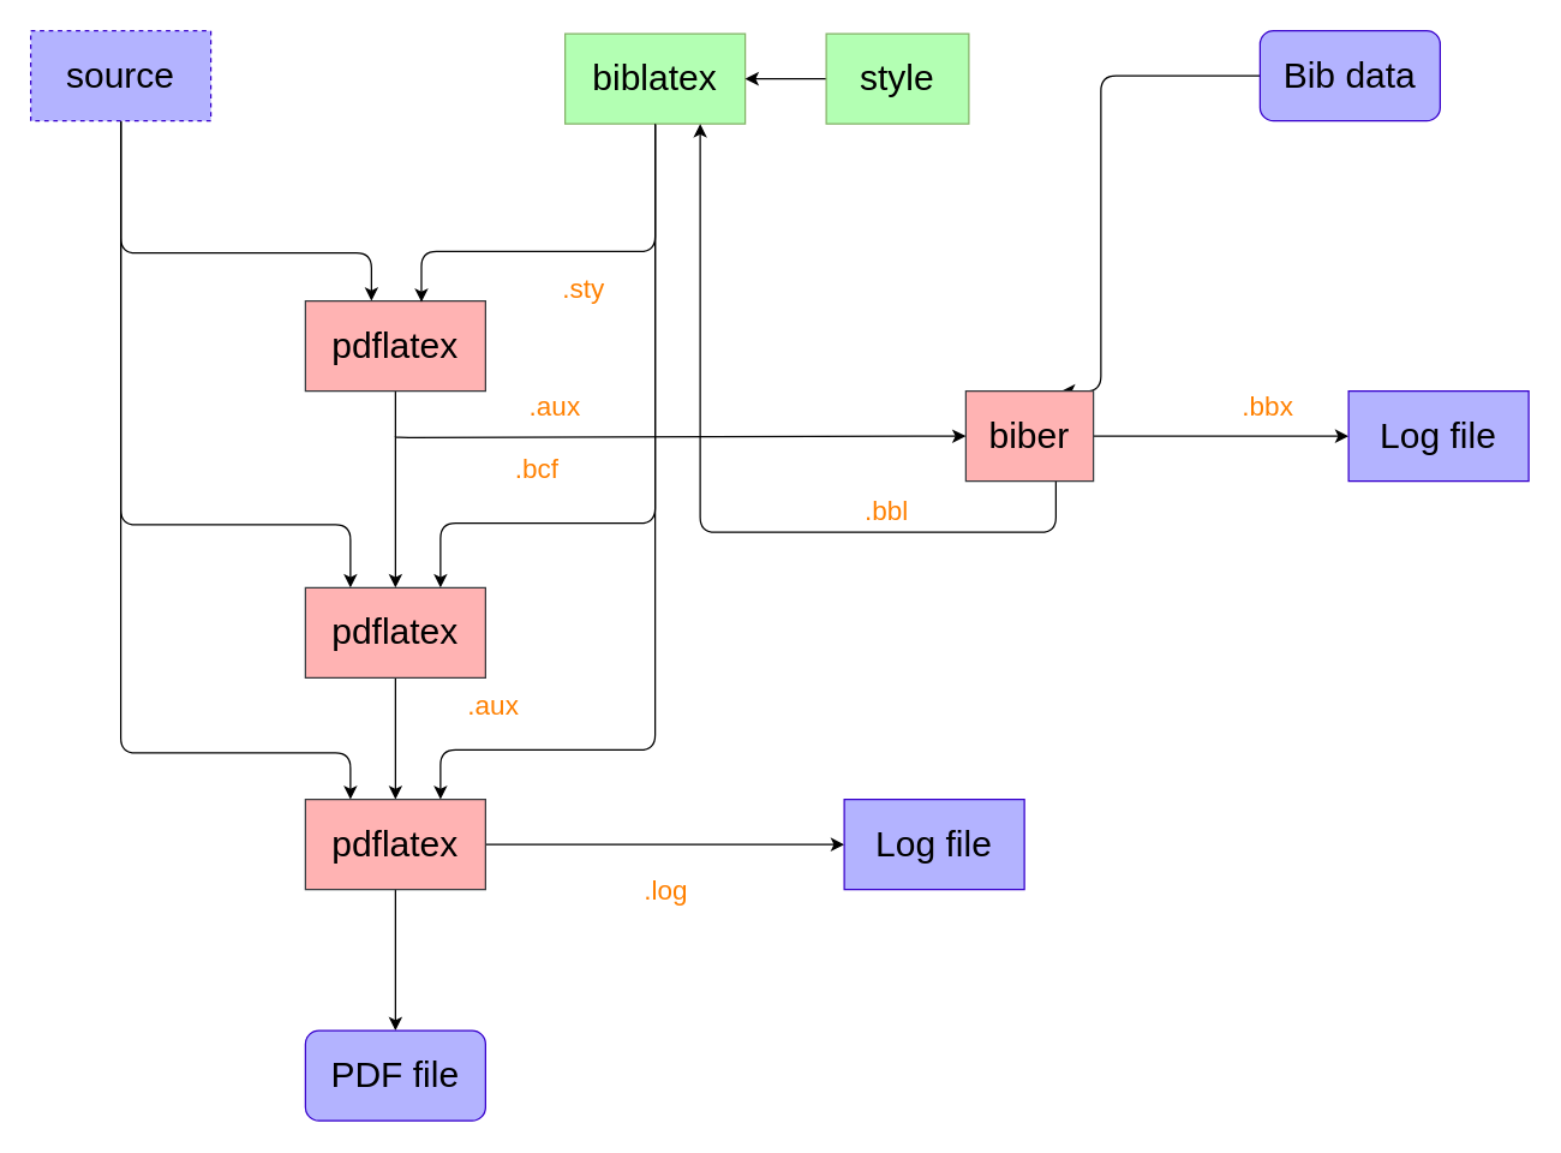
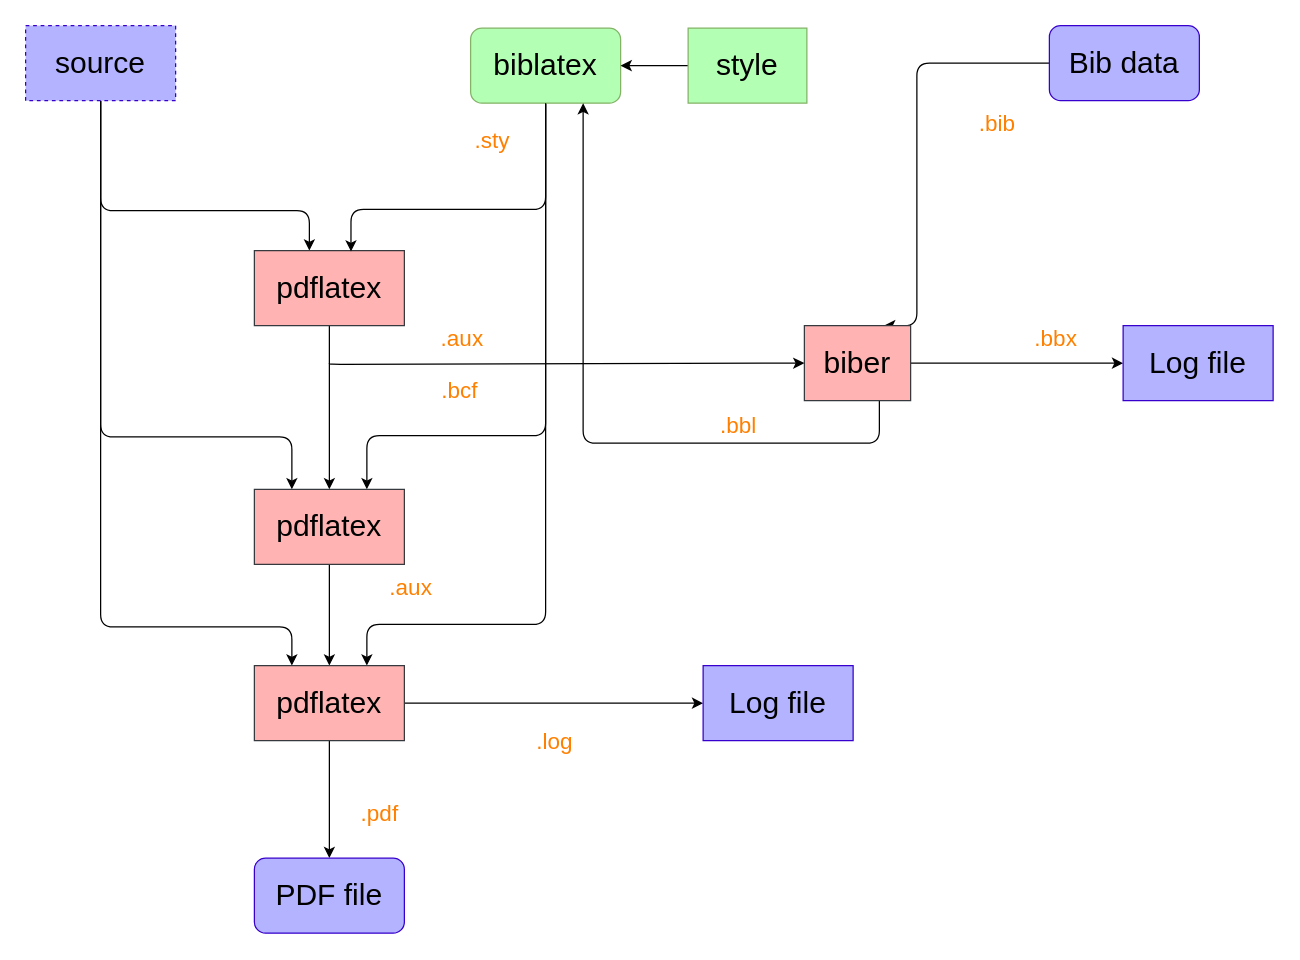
  <mxCell id="0" />
  <mxCell id="1" parent="0" />
  <mxCell id="2" style="edgeStyle=orthogonalEdgeStyle;html=1;exitX=0.5;exitY=1;exitDx=0;exitDy=0;" parent="1" source="5" target="10" edge="1"><mxGeometry relative="1" as="geometry"><mxPoint x="86.333" y="126" as="targetPoint" /><Array as="points"><mxPoint x="80" y="168" /><mxPoint x="247" y="168" /></Array></mxGeometry></mxCell>
  <mxCell id="3" style="edgeStyle=orthogonalEdgeStyle;shape=connector;rounded=1;html=1;exitX=0.5;exitY=1;exitDx=0;exitDy=0;entryX=0.25;entryY=0;entryDx=0;entryDy=0;strokeColor=default;align=center;verticalAlign=middle;fontFamily=Helvetica;fontSize=11;fontColor=default;labelBackgroundColor=default;endArrow=classic;" parent="1" source="5" target="16" edge="1"><mxGeometry relative="1" as="geometry"><Array as="points"><mxPoint x="80" y="349" /><mxPoint x="233" y="349" /></Array></mxGeometry></mxCell>
  <mxCell id="4" style="edgeStyle=orthogonalEdgeStyle;shape=connector;rounded=1;html=1;exitX=0.5;exitY=1;exitDx=0;exitDy=0;entryX=0.25;entryY=0;entryDx=0;entryDy=0;strokeColor=default;align=center;verticalAlign=middle;fontFamily=Helvetica;fontSize=11;fontColor=default;labelBackgroundColor=default;endArrow=classic;" parent="1" source="5" target="19" edge="1"><mxGeometry relative="1" as="geometry"><Array as="points"><mxPoint x="80" y="501" /><mxPoint x="233" y="501" /></Array></mxGeometry></mxCell>
  <mxCell id="5" value="&lt;font style=&quot;font-size: 24px; color: light-dark(rgb(0, 0, 0), rgb(0, 0, 0));&quot;&gt;source&lt;/font&gt;" style="rounded=0;whiteSpace=wrap;html=1;fillColor=light-dark(#B3B3FF,#B3B3FF);fontColor=#ffffff;strokeColor=#3700CC;dashed=1;" parent="1" vertex="1"><mxGeometry x="20" y="20" width="120" height="60" as="geometry" /></mxCell>
  <mxCell id="6" style="edgeStyle=orthogonalEdgeStyle;shape=connector;rounded=1;html=1;exitX=0.5;exitY=1;exitDx=0;exitDy=0;entryX=0.75;entryY=0;entryDx=0;entryDy=0;strokeColor=default;align=center;verticalAlign=middle;fontFamily=Helvetica;fontSize=11;fontColor=default;labelBackgroundColor=default;resizable=0;endArrow=classic;" parent="1" source="8" target="16" edge="1"><mxGeometry relative="1" as="geometry"><Array as="points"><mxPoint x="436" y="348" /><mxPoint x="293" y="348" /></Array></mxGeometry></mxCell>
  <mxCell id="7" style="edgeStyle=orthogonalEdgeStyle;shape=connector;rounded=1;html=1;exitX=0.5;exitY=1;exitDx=0;exitDy=0;entryX=0.75;entryY=0;entryDx=0;entryDy=0;strokeColor=default;align=center;verticalAlign=middle;fontFamily=Helvetica;fontSize=11;fontColor=default;labelBackgroundColor=default;resizable=0;endArrow=classic;" parent="1" source="8" target="19" edge="1"><mxGeometry relative="1" as="geometry"><Array as="points"><mxPoint x="436" y="499" /><mxPoint x="293" y="499" /></Array></mxGeometry></mxCell>
- <mxCell id="8" value="&lt;font style=&quot;font-size: 24px; color: light-dark(rgb(0, 0, 0), rgb(0, 0, 0));&quot;&gt;biblatex&lt;/font&gt;" style="rounded=0;whiteSpace=wrap;html=1;fillColor=light-dark(#B3FFB3,#B3FFB3);strokeColor=#82b366;gradientColor=none;" parent="1" vertex="1"><mxGeometry x="376" y="22" width="120" height="60" as="geometry" /></mxCell>
+ <mxCell id="8" value="&lt;font style=&quot;font-size: 24px; color: light-dark(rgb(0, 0, 0), rgb(0, 0, 0));&quot;&gt;biblatex&lt;/font&gt;" style="whiteSpace=wrap;html=1;fillColor=light-dark(#B3FFB3,#B3FFB3);strokeColor=#82b366;gradientColor=none;rounded=1;" parent="1" vertex="1"><mxGeometry x="376" y="22" width="120" height="60" as="geometry" /></mxCell>
  <mxCell id="9" style="edgeStyle=orthogonalEdgeStyle;shape=connector;rounded=1;html=1;exitX=0.5;exitY=1;exitDx=0;exitDy=0;entryX=0.5;entryY=0;entryDx=0;entryDy=0;strokeColor=default;align=center;verticalAlign=middle;fontFamily=Helvetica;fontSize=11;fontColor=default;labelBackgroundColor=default;endArrow=classic;" parent="1" source="10" target="16" edge="1"><mxGeometry relative="1" as="geometry" /></mxCell>
  <mxCell id="10" value="&lt;font style=&quot;font-size: 24px; color: light-dark(rgb(0, 0, 0), rgb(0, 0, 0));&quot;&gt;pdflatex&lt;/font&gt;" style="rounded=0;whiteSpace=wrap;html=1;fillColor=light-dark(#FFB3B3,#FFB3B3);strokeColor=#36393d;" parent="1" vertex="1"><mxGeometry x="203" y="200" width="120" height="60" as="geometry" /></mxCell>
  <mxCell id="11" style="edgeStyle=orthogonalEdgeStyle;shape=connector;rounded=1;html=1;exitX=0;exitY=0.5;exitDx=0;exitDy=0;entryX=1;entryY=0.5;entryDx=0;entryDy=0;strokeColor=default;align=center;verticalAlign=middle;fontFamily=Helvetica;fontSize=11;fontColor=default;labelBackgroundColor=default;resizable=0;endArrow=classic;" parent="1" source="12" target="8" edge="1"><mxGeometry relative="1" as="geometry" /></mxCell>
  <mxCell id="12" value="&lt;font style=&quot;font-size: 24px; color: light-dark(rgb(0, 0, 0), rgb(0, 0, 0));&quot;&gt;style&lt;/font&gt;" style="rounded=0;whiteSpace=wrap;html=1;fillColor=light-dark(#B3FFB3,#B3FFB3);strokeColor=#82b366;gradientColor=none;" parent="1" vertex="1"><mxGeometry x="550" y="22" width="95" height="60" as="geometry" /></mxCell>
  <mxCell id="13" style="edgeStyle=orthogonalEdgeStyle;shape=connector;rounded=1;html=1;exitX=0;exitY=0.5;exitDx=0;exitDy=0;entryX=0.75;entryY=0;entryDx=0;entryDy=0;strokeColor=default;align=center;verticalAlign=middle;fontFamily=Helvetica;fontSize=11;fontColor=default;labelBackgroundColor=default;resizable=0;endArrow=classic;" parent="1" source="14" target="22" edge="1"><mxGeometry relative="1" as="geometry"><Array as="points"><mxPoint x="733" y="50" /></Array></mxGeometry></mxCell>
  <mxCell id="14" value="&lt;font style=&quot;font-size: 24px; color: light-dark(rgb(0, 0, 0), rgb(0, 0, 0));&quot;&gt;Bib data&lt;/font&gt;" style="whiteSpace=wrap;html=1;fillColor=light-dark(#B3B3FF,#B3B3FF);fontColor=#ffffff;strokeColor=#3700CC;rounded=1;" parent="1" vertex="1"><mxGeometry x="839" y="20" width="120" height="60" as="geometry" /></mxCell>
  <mxCell id="15" style="edgeStyle=orthogonalEdgeStyle;shape=connector;rounded=1;html=1;exitX=0.5;exitY=1;exitDx=0;exitDy=0;strokeColor=default;align=center;verticalAlign=middle;fontFamily=Helvetica;fontSize=11;fontColor=default;labelBackgroundColor=default;resizable=0;endArrow=classic;" parent="1" source="16" target="19" edge="1"><mxGeometry relative="1" as="geometry" /></mxCell>
  <mxCell id="16" value="&lt;font style=&quot;font-size: 24px; color: light-dark(rgb(0, 0, 0), rgb(0, 0, 0));&quot;&gt;pdflatex&lt;/font&gt;" style="rounded=0;whiteSpace=wrap;html=1;fillColor=light-dark(#FFB3B3,#FFB3B3);strokeColor=#36393d;" parent="1" vertex="1"><mxGeometry x="203" y="391" width="120" height="60" as="geometry" /></mxCell>
  <mxCell id="17" style="edgeStyle=orthogonalEdgeStyle;shape=connector;rounded=1;html=1;exitX=0.5;exitY=1;exitDx=0;exitDy=0;entryX=0.5;entryY=0;entryDx=0;entryDy=0;strokeColor=default;align=center;verticalAlign=middle;fontFamily=Helvetica;fontSize=11;fontColor=default;labelBackgroundColor=default;resizable=0;endArrow=classic;" parent="1" source="19" target="25" edge="1"><mxGeometry relative="1" as="geometry" /></mxCell>
  <mxCell id="18" style="edgeStyle=orthogonalEdgeStyle;shape=connector;rounded=1;html=1;entryX=0;entryY=0.5;entryDx=0;entryDy=0;strokeColor=default;align=center;verticalAlign=middle;fontFamily=Helvetica;fontSize=11;fontColor=default;labelBackgroundColor=default;resizable=0;endArrow=classic;" parent="1" source="19" target="24" edge="1"><mxGeometry relative="1" as="geometry" /></mxCell>
  <mxCell id="19" value="&lt;font style=&quot;font-size: 24px; color: light-dark(rgb(0, 0, 0), rgb(0, 0, 0));&quot;&gt;pdflatex&lt;/font&gt;" style="rounded=0;whiteSpace=wrap;html=1;fillColor=light-dark(#FFB3B3,#FFB3B3);strokeColor=#36393d;" parent="1" vertex="1"><mxGeometry x="203" y="532" width="120" height="60" as="geometry" /></mxCell>
  <mxCell id="20" style="edgeStyle=orthogonalEdgeStyle;shape=connector;rounded=1;html=1;entryX=0.75;entryY=1;entryDx=0;entryDy=0;strokeColor=default;align=center;verticalAlign=middle;fontFamily=Helvetica;fontSize=11;fontColor=default;labelBackgroundColor=default;resizable=0;endArrow=classic;" parent="1" source="22" target="8" edge="1"><mxGeometry relative="1" as="geometry"><Array as="points"><mxPoint x="703" y="354" /><mxPoint x="466" y="354" /></Array></mxGeometry></mxCell>
  <mxCell id="21" style="edgeStyle=orthogonalEdgeStyle;shape=connector;rounded=1;html=1;exitX=1;exitY=0.5;exitDx=0;exitDy=0;entryX=0;entryY=0.5;entryDx=0;entryDy=0;strokeColor=default;align=center;verticalAlign=middle;fontFamily=Helvetica;fontSize=11;fontColor=default;labelBackgroundColor=default;resizable=0;endArrow=classic;" parent="1" source="22" target="23" edge="1"><mxGeometry relative="1" as="geometry" /></mxCell>
  <mxCell id="22" value="&lt;font style=&quot;font-size: 24px; color: light-dark(rgb(0, 0, 0), rgb(0, 0, 0));&quot;&gt;biber&lt;/font&gt;" style="rounded=0;whiteSpace=wrap;html=1;fillColor=light-dark(#FFB3B3,#FFB3B3);strokeColor=#36393d;" parent="1" vertex="1"><mxGeometry x="643" y="260" width="85" height="60" as="geometry" /></mxCell>
  <mxCell id="23" value="&lt;font style=&quot;font-size: 24px; color: light-dark(rgb(0, 0, 0), rgb(0, 0, 0));&quot;&gt;Log file&lt;/font&gt;" style="rounded=0;whiteSpace=wrap;html=1;fillColor=light-dark(#B3B3FF,#B3B3FF);fontColor=#ffffff;strokeColor=#3700CC;" parent="1" vertex="1"><mxGeometry x="898" y="260" width="120" height="60" as="geometry" /></mxCell>
  <mxCell id="24" value="&lt;font style=&quot;font-size: 24px; color: light-dark(rgb(0, 0, 0), rgb(0, 0, 0));&quot;&gt;Log file&lt;/font&gt;" style="rounded=0;whiteSpace=wrap;html=1;fillColor=light-dark(#B3B3FF,#B3B3FF);fontColor=#ffffff;strokeColor=#3700CC;" parent="1" vertex="1"><mxGeometry x="562" y="532" width="120" height="60" as="geometry" /></mxCell>
  <mxCell id="25" value="&lt;font style=&quot;font-size: 24px; color: light-dark(rgb(0, 0, 0), rgb(0, 0, 0));&quot;&gt;PDF file&lt;/font&gt;" style="whiteSpace=wrap;html=1;fillColor=light-dark(#B3B3FF,#B3B3FF);fontColor=#ffffff;strokeColor=#3700CC;rounded=1;" parent="1" vertex="1"><mxGeometry x="203" y="686" width="120" height="60" as="geometry" /></mxCell>
  <mxCell id="26" style="edgeStyle=orthogonalEdgeStyle;shape=connector;rounded=1;html=1;exitX=0.5;exitY=1;exitDx=0;exitDy=0;entryX=0.644;entryY=0.011;entryDx=0;entryDy=0;entryPerimeter=0;strokeColor=default;align=center;verticalAlign=middle;fontFamily=Helvetica;fontSize=11;fontColor=default;labelBackgroundColor=default;resizable=0;endArrow=classic;" parent="1" source="8" target="10" edge="1"><mxGeometry relative="1" as="geometry"><Array as="points"><mxPoint x="436" y="167" /><mxPoint x="280" y="167" /></Array></mxGeometry></mxCell>
  <mxCell id="27" value="" style="endArrow=classic;html=1;rounded=1;strokeColor=default;align=center;verticalAlign=middle;fontFamily=Helvetica;fontSize=11;fontColor=default;labelBackgroundColor=default;resizable=0;edgeStyle=orthogonalEdgeStyle;entryX=0;entryY=0.5;entryDx=0;entryDy=0;" parent="1" target="22" edge="1"><mxGeometry width="50" height="50" relative="1" as="geometry"><mxPoint x="263" y="290" as="sourcePoint" /><mxPoint x="632" y="291" as="targetPoint" /><Array as="points"><mxPoint x="263" y="291" /></Array></mxGeometry></mxCell>
- <mxCell id="28" value="&lt;font style=&quot;font-size: 18px; color: light-dark(rgb(255, 128, 0), rgb(255, 128, 0));&quot;&gt;.sty&lt;/font&gt;" style="text;html=1;align=center;verticalAlign=middle;resizable=0;points=[];autosize=1;strokeColor=none;fillColor=none;fontFamily=Helvetica;fontSize=11;fontColor=default;labelBackgroundColor=default;" parent="1" vertex="1"><mxGeometry x="365" y="175" width="46" height="34" as="geometry" /></mxCell>
+ <mxCell id="28" value="&lt;font style=&quot;font-size: 18px; color: light-dark(rgb(255, 128, 0), rgb(255, 128, 0));&quot;&gt;.sty&lt;/font&gt;" style="text;html=1;align=center;verticalAlign=middle;resizable=0;points=[];autosize=1;strokeColor=none;fillColor=none;fontFamily=Helvetica;fontSize=11;fontColor=default;labelBackgroundColor=default;" parent="1" vertex="1"><mxGeometry x="370" y="95" width="46" height="34" as="geometry" /></mxCell>
+ <mxCell id="29" value="&lt;font style=&quot;font-size: 18px; color: light-dark(rgb(255, 128, 0), rgb(255, 128, 0));&quot;&gt;.bib&lt;/font&gt;" style="text;html=1;align=center;verticalAlign=middle;resizable=0;points=[];autosize=1;strokeColor=none;fillColor=none;fontFamily=Helvetica;fontSize=11;fontColor=default;labelBackgroundColor=default;" parent="1" vertex="1"><mxGeometry x="773" y="82" width="47" height="34" as="geometry" /></mxCell>
  <mxCell id="30" value="&lt;font style=&quot;font-size: 18px; color: light-dark(rgb(255, 128, 0), rgb(255, 128, 0));&quot;&gt;.aux&lt;/font&gt;" style="text;html=1;align=center;verticalAlign=middle;resizable=0;points=[];autosize=1;strokeColor=none;fillColor=none;fontFamily=Helvetica;fontSize=11;fontColor=default;labelBackgroundColor=default;" parent="1" vertex="1"><mxGeometry x="343" y="254" width="52" height="34" as="geometry" /></mxCell>
  <mxCell id="31" value="&lt;font style=&quot;font-size: 18px; color: light-dark(rgb(255, 128, 0), rgb(255, 128, 0));&quot;&gt;.bbl&lt;/font&gt;" style="text;html=1;align=center;verticalAlign=middle;resizable=0;points=[];autosize=1;strokeColor=none;fillColor=none;fontFamily=Helvetica;fontSize=11;fontColor=default;labelBackgroundColor=default;" parent="1" vertex="1"><mxGeometry x="566" y="323" width="47" height="34" as="geometry" /></mxCell>
  <mxCell id="32" value="&lt;font style=&quot;font-size: 18px; color: light-dark(rgb(255, 128, 0), rgb(255, 128, 0));&quot;&gt;.bbx&lt;/font&gt;" style="text;html=1;align=center;verticalAlign=middle;resizable=0;points=[];autosize=1;strokeColor=none;fillColor=none;fontFamily=Helvetica;fontSize=11;fontColor=default;labelBackgroundColor=default;" parent="1" vertex="1"><mxGeometry x="820" y="254" width="47" height="34" as="geometry" /></mxCell>
  <mxCell id="33" value="&lt;font style=&quot;font-size: 18px; color: light-dark(rgb(255, 128, 0), rgb(255, 128, 0));&quot;&gt;.aux&lt;/font&gt;" style="text;html=1;align=center;verticalAlign=middle;resizable=0;points=[];autosize=1;strokeColor=none;fillColor=none;fontFamily=Helvetica;fontSize=11;fontColor=default;labelBackgroundColor=default;" parent="1" vertex="1"><mxGeometry x="302" y="453" width="52" height="34" as="geometry" /></mxCell>
  <mxCell id="34" value="&lt;font style=&quot;font-size: 18px; color: light-dark(rgb(255, 128, 0), rgb(255, 128, 0));&quot;&gt;.log&lt;/font&gt;&lt;span style=&quot;font-family: monospace; font-size: 0px; text-align: start;&quot;&gt;%3CmxGraphModel%3E%3Croot%3E%3CmxCell%20id%3D%220%22%2F%3E%3CmxCell%20id%3D%221%22%20parent%3D%220%22%2F%3E%3CmxCell%20id%3D%222%22%20value%3D%22%26lt%3Bfont%20style%3D%26quot%3Bfont-size%3A%2018px%3B%20color%3A%20light-dark(rgb(255%2C%20128%2C%200)%2C%20rgb(255%2C%20128%2C%200))%3B%26quot%3B%26gt%3B.bbl%26lt%3B%2Ffont%26gt%3B%22%20style%3D%22text%3Bhtml%3D1%3Balign%3Dcenter%3BverticalAlign%3Dmiddle%3Bresizable%3D0%3Bpoints%3D%5B%5D%3Bautosize%3D1%3BstrokeColor%3Dnone%3BfillColor%3Dnone%3BfontFamily%3DHelvetica%3BfontSize%3D11%3BfontColor%3Ddefault%3BlabelBackgroundColor%3Ddefault%3B%22%20vertex%3D%221%22%20parent%3D%221%22%3E%3CmxGeometry%20x%3D%2293%22%20y%3D%22561%22%20width%3D%2247%22%20height%3D%2234%22%20as%3D%22geometry%22%2F%3E%3C%2FmxCell%3E%3C%2Froot%3E%3C%2FmxGraphModel%3E&lt;/span&gt;" style="text;html=1;align=center;verticalAlign=middle;resizable=0;points=[];autosize=1;strokeColor=none;fillColor=none;fontFamily=Helvetica;fontSize=11;fontColor=default;labelBackgroundColor=default;" parent="1" vertex="1"><mxGeometry x="419" y="576" width="47" height="34" as="geometry" /></mxCell>
- <mxCell id="36" value="&lt;font style=&quot;font-size: 18px; color: light-dark(rgb(255, 128, 0), rgb(255, 128, 0));&quot;&gt;.bcf&lt;/font&gt;" style="text;html=1;align=center;verticalAlign=middle;resizable=0;points=[];autosize=1;strokeColor=none;fillColor=none;fontFamily=Helvetica;fontSize=11;fontColor=default;labelBackgroundColor=default;" vertex="1" parent="1"><mxGeometry x="333" y="295" width="47" height="34" as="geometry" /></mxCell>
+ <mxCell id="35" value="&lt;font style=&quot;font-size: 18px; color: light-dark(rgb(255, 128, 0), rgb(255, 128, 0));&quot;&gt;.pdf&lt;/font&gt;" style="text;html=1;align=center;verticalAlign=middle;resizable=0;points=[];autosize=1;strokeColor=none;fillColor=none;fontFamily=Helvetica;fontSize=11;fontColor=default;labelBackgroundColor=default;" parent="1" vertex="1"><mxGeometry x="279" y="634" width="48" height="34" as="geometry" /></mxCell>
+ <mxCell id="36" value="&lt;font style=&quot;font-size: 18px; color: light-dark(rgb(255, 128, 0), rgb(255, 128, 0));&quot;&gt;.bcf&lt;/font&gt;" style="text;html=1;align=center;verticalAlign=middle;resizable=0;points=[];autosize=1;strokeColor=none;fillColor=none;fontFamily=Helvetica;fontSize=11;fontColor=default;labelBackgroundColor=default;" vertex="1" parent="1"><mxGeometry x="343" y="295" width="47" height="34" as="geometry" /></mxCell>
